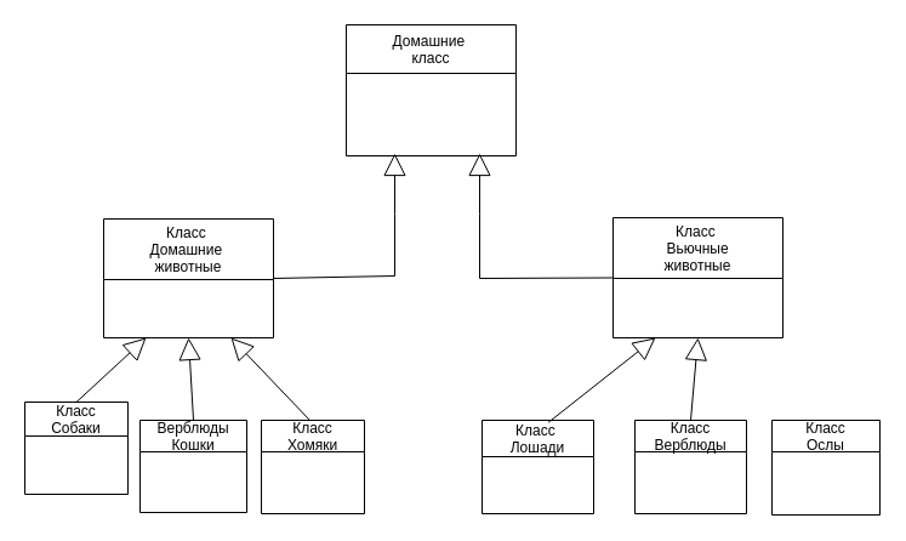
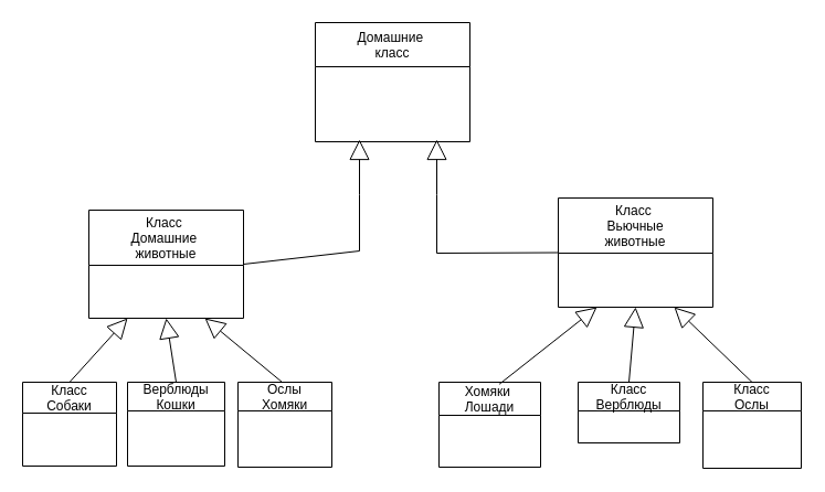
  <mxCell id="0" />
  <mxCell id="1" parent="0" />
  <mxCell id="2" value="Домашние &#10;класс" style="swimlane;fontStyle=0;childLayout=stackLayout;horizontal=1;startSize=40;fillColor=none;horizontalStack=0;resizeParent=1;resizeParentMax=0;resizeLast=0;collapsible=1;marginBottom=0;" parent="1" vertex="1"><mxGeometry x="285" y="20" width="140" height="108" as="geometry" /></mxCell>
- <mxCell id="3" value="Класс &#10;Домашние &#10;животные" style="swimlane;fontStyle=0;childLayout=stackLayout;horizontal=1;startSize=50;fillColor=none;horizontalStack=0;resizeParent=1;resizeParentMax=0;resizeLast=0;collapsible=1;marginBottom=0;" parent="1" vertex="1"><mxGeometry x="85" y="180" width="140" height="98" as="geometry" /></mxCell>
+ <mxCell id="3" value="Класс &#10;Домашние &#10;животные" style="swimlane;fontStyle=0;childLayout=stackLayout;horizontal=1;startSize=50;fillColor=none;horizontalStack=0;resizeParent=1;resizeParentMax=0;resizeLast=0;collapsible=1;marginBottom=0;" parent="1" vertex="1"><mxGeometry x="80" y="190" width="140" height="98" as="geometry" /></mxCell>
  <mxCell id="4" value="Класс &#10;Вьючные&#10;животные" style="swimlane;fontStyle=0;childLayout=stackLayout;horizontal=1;startSize=50;fillColor=none;horizontalStack=0;resizeParent=1;resizeParentMax=0;resizeLast=0;collapsible=1;marginBottom=0;" parent="1" vertex="1"><mxGeometry x="505" y="179" width="140" height="99" as="geometry" /></mxCell>
  <mxCell id="5" value="" style="endArrow=block;endSize=16;endFill=0;html=1;rounded=0;exitX=1;exitY=0.5;exitDx=0;exitDy=0;" parent="1" source="3" edge="1"><mxGeometry width="160" relative="1" as="geometry"><mxPoint x="238" y="235" as="sourcePoint" /><mxPoint x="325" y="126" as="targetPoint" /><Array as="points"><mxPoint x="325" y="227" /><mxPoint x="325" y="176" /></Array></mxGeometry></mxCell>
  <mxCell id="6" value="" style="endArrow=block;endSize=16;endFill=0;html=1;rounded=0;exitX=0;exitY=0.5;exitDx=0;exitDy=0;" parent="1" source="4" edge="1"><mxGeometry x="-0.105" y="3" width="160" relative="1" as="geometry"><mxPoint x="490" y="234" as="sourcePoint" /><mxPoint x="395" y="126" as="targetPoint" /><Array as="points"><mxPoint x="395" y="229" /><mxPoint x="395" y="176" /></Array><mxPoint as="offset" /></mxGeometry></mxCell>
- <mxCell id="7" value="Класс&#10;Собаки" style="swimlane;fontStyle=0;childLayout=stackLayout;horizontal=1;startSize=28;fillColor=none;horizontalStack=0;resizeParent=1;resizeParentMax=0;resizeLast=0;collapsible=1;marginBottom=0;" parent="1" vertex="1"><mxGeometry x="20" y="331" width="85" height="76" as="geometry" /></mxCell>
+ <mxCell id="7" value="Класс&#10;Собаки" style="swimlane;fontStyle=0;childLayout=stackLayout;horizontal=1;startSize=28;fillColor=none;horizontalStack=0;resizeParent=1;resizeParentMax=0;resizeLast=0;collapsible=1;marginBottom=0;" parent="1" vertex="1"><mxGeometry x="20" y="346" width="85" height="76" as="geometry" /></mxCell>
  <mxCell id="8" value="Верблюды&#10;Кошки" style="swimlane;fontStyle=0;childLayout=stackLayout;horizontal=1;startSize=26;fillColor=none;horizontalStack=0;resizeParent=1;resizeParentMax=0;resizeLast=0;collapsible=1;marginBottom=0;" parent="1" vertex="1"><mxGeometry x="115" y="346" width="88" height="76" as="geometry" /></mxCell>
- <mxCell id="9" value="Класс&#10;Хомяки" style="swimlane;fontStyle=0;childLayout=stackLayout;horizontal=1;startSize=26;fillColor=none;horizontalStack=0;resizeParent=1;resizeParentMax=0;resizeLast=0;collapsible=1;marginBottom=0;" parent="1" vertex="1"><mxGeometry x="215" y="346" width="85" height="77" as="geometry" /></mxCell>
+ <mxCell id="9" value="Ослы&#10;Хомяки" style="swimlane;fontStyle=0;childLayout=stackLayout;horizontal=1;startSize=26;fillColor=none;horizontalStack=0;resizeParent=1;resizeParentMax=0;resizeLast=0;collapsible=1;marginBottom=0;" parent="1" vertex="1"><mxGeometry x="215" y="346" width="85" height="77" as="geometry" /></mxCell>
  <mxCell id="10" value="" style="endArrow=block;endSize=16;endFill=0;html=1;rounded=0;entryX=0.75;entryY=1;entryDx=0;entryDy=0;" parent="9" target="3" edge="1"><mxGeometry width="160" relative="1" as="geometry"><mxPoint x="40" as="sourcePoint" /><mxPoint x="200" as="targetPoint" /></mxGeometry></mxCell>
- <mxCell id="11" value="Класс&#10;Верблюды" style="swimlane;fontStyle=0;childLayout=stackLayout;horizontal=1;startSize=26;fillColor=none;horizontalStack=0;resizeParent=1;resizeParentMax=0;resizeLast=0;collapsible=1;marginBottom=0;" parent="1" vertex="1"><mxGeometry x="523" y="346" width="92" height="77" as="geometry" /></mxCell>
+ <mxCell id="11" value="Класс&#10;Верблюды" style="swimlane;fontStyle=0;childLayout=stackLayout;horizontal=1;startSize=26;fillColor=none;horizontalStack=0;resizeParent=1;resizeParentMax=0;resizeLast=0;collapsible=1;marginBottom=0;" parent="1" vertex="1"><mxGeometry x="523" y="346" width="92" height="55" as="geometry" /></mxCell>
  <mxCell id="12" value="Класс&#10;Ослы" style="swimlane;fontStyle=0;childLayout=stackLayout;horizontal=1;startSize=26;fillColor=none;horizontalStack=0;resizeParent=1;resizeParentMax=0;resizeLast=0;collapsible=1;marginBottom=0;" parent="1" vertex="1"><mxGeometry x="636" y="346" width="89" height="78" as="geometry" /></mxCell>
- <mxCell id="13" value="Класс &#10;Лошади" style="swimlane;fontStyle=0;childLayout=stackLayout;horizontal=1;startSize=30;fillColor=none;horizontalStack=0;resizeParent=1;resizeParentMax=0;resizeLast=0;collapsible=1;marginBottom=0;" parent="1" vertex="1"><mxGeometry x="397" y="346" width="92" height="77" as="geometry" /></mxCell>
+ <mxCell id="13" value="Хомяки &#10;Лошади" style="swimlane;fontStyle=0;childLayout=stackLayout;horizontal=1;startSize=30;fillColor=none;horizontalStack=0;resizeParent=1;resizeParentMax=0;resizeLast=0;collapsible=1;marginBottom=0;" parent="1" vertex="1"><mxGeometry x="397" y="346" width="92" height="77" as="geometry" /></mxCell>
  <mxCell id="14" value="" style="endArrow=block;endSize=16;endFill=0;html=1;rounded=0;exitX=0.5;exitY=0;exitDx=0;exitDy=0;entryX=0.25;entryY=1;entryDx=0;entryDy=0;" parent="1" source="7" target="3" edge="1"><mxGeometry width="160" relative="1" as="geometry"><mxPoint x="325" y="376" as="sourcePoint" /><mxPoint x="485" y="376" as="targetPoint" /></mxGeometry></mxCell>
  <mxCell id="15" value="" style="endArrow=block;endSize=16;endFill=0;html=1;rounded=0;exitX=0.594;exitY=0.023;exitDx=0;exitDy=0;exitPerimeter=0;entryX=0.25;entryY=1;entryDx=0;entryDy=0;" parent="1" source="13" target="4" edge="1"><mxGeometry width="160" relative="1" as="geometry"><mxPoint x="325" y="376" as="sourcePoint" /><mxPoint x="485" y="376" as="targetPoint" /></mxGeometry></mxCell>
  <mxCell id="16" value="" style="endArrow=block;endSize=16;endFill=0;html=1;rounded=0;exitX=0.5;exitY=0;exitDx=0;exitDy=0;entryX=0.5;entryY=1;entryDx=0;entryDy=0;" parent="1" source="8" target="3" edge="1"><mxGeometry width="160" relative="1" as="geometry"><mxPoint x="325" y="376" as="sourcePoint" /><mxPoint x="485" y="376" as="targetPoint" /></mxGeometry></mxCell>
+ <mxCell id="17" value="" style="endArrow=block;endSize=16;endFill=0;html=1;rounded=0;exitX=0.5;exitY=0;exitDx=0;exitDy=0;entryX=0.75;entryY=1;entryDx=0;entryDy=0;" parent="1" source="12" target="4" edge="1"><mxGeometry width="160" relative="1" as="geometry"><mxPoint x="325" y="376" as="sourcePoint" /><mxPoint x="485" y="376" as="targetPoint" /></mxGeometry></mxCell>
  <mxCell id="18" value="" style="endArrow=block;endSize=16;endFill=0;html=1;rounded=0;exitX=0.5;exitY=0;exitDx=0;exitDy=0;entryX=0.5;entryY=1;entryDx=0;entryDy=0;" parent="1" source="11" target="4" edge="1"><mxGeometry width="160" relative="1" as="geometry"><mxPoint x="325" y="376" as="sourcePoint" /><mxPoint x="485" y="376" as="targetPoint" /></mxGeometry></mxCell>
